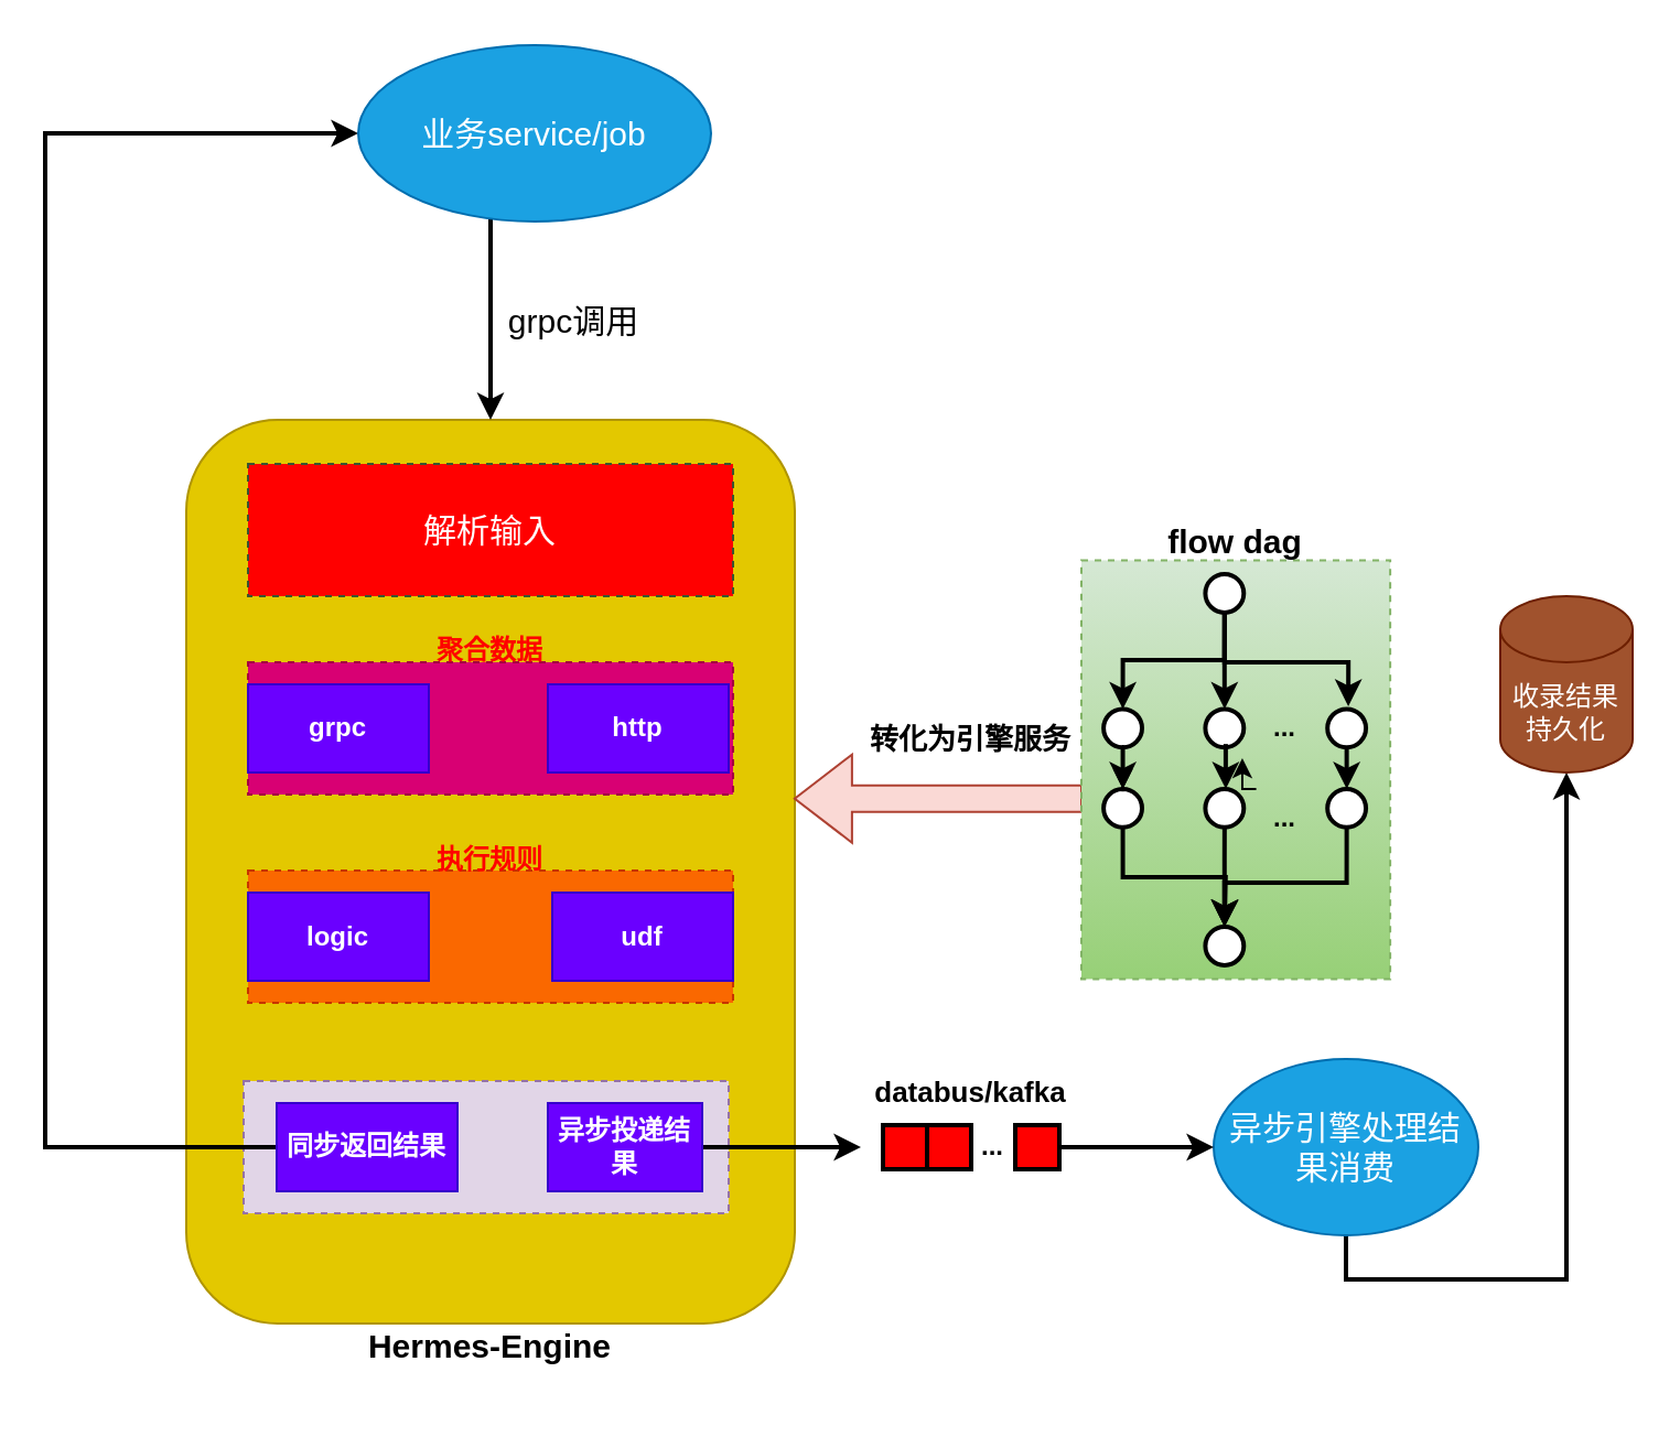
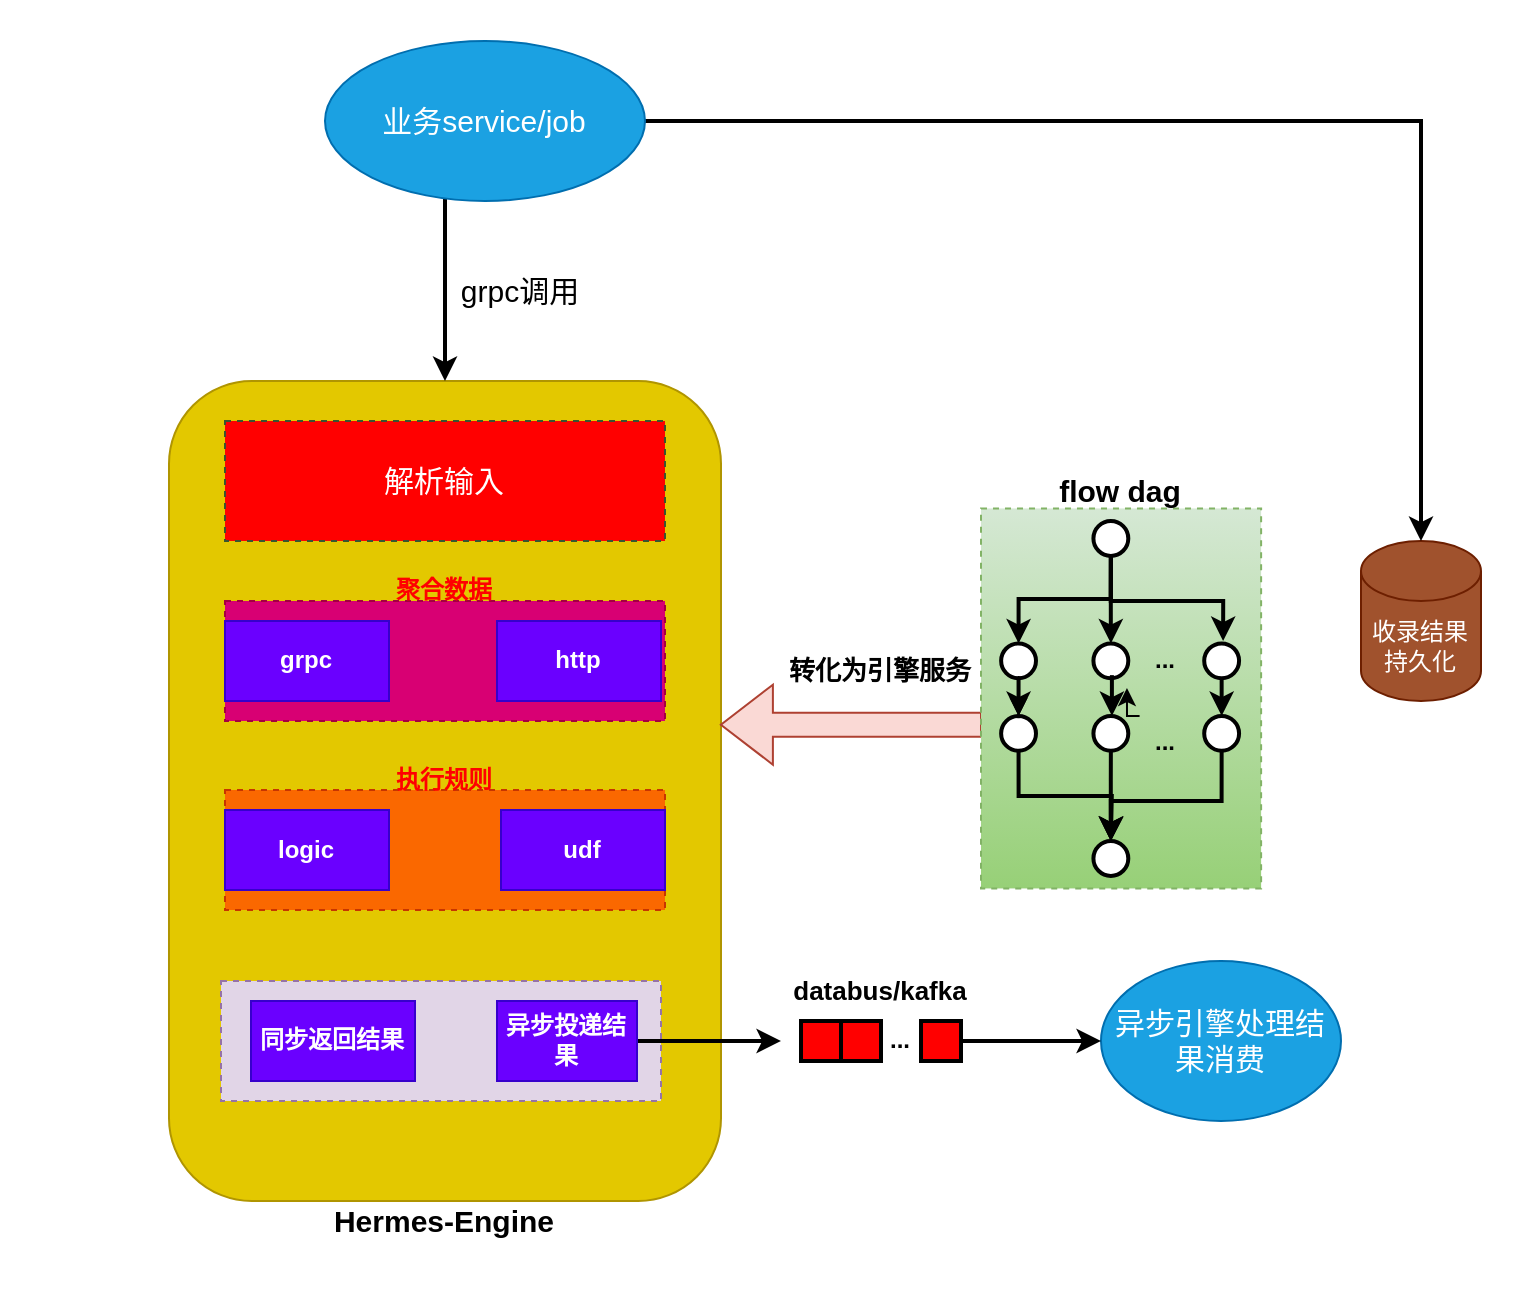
  <mxCell id="0" />
  <mxCell id="1" parent="0" />
  <mxCell id="2" value="" style="rounded=1;whiteSpace=wrap;html=1;fillColor=#e3c800;strokeColor=#B09500;fontColor=#000000;" parent="1" vertex="1"><mxGeometry x="84" y="190" width="276" height="410" as="geometry" /></mxCell>
- <mxCell id="3" style="edgeStyle=orthogonalEdgeStyle;rounded=0;orthogonalLoop=1;jettySize=auto;html=1;exitX=0.5;exitY=1;exitDx=0;exitDy=0;strokeWidth=2;" parent="1" source="4" target="5" edge="1"><mxGeometry relative="1" as="geometry" /></mxCell>
  <mxCell id="4" value="&lt;font style=&quot;font-size: 15px;&quot;&gt;异步引擎处理结果消费&lt;/font&gt;" style="ellipse;whiteSpace=wrap;html=1;fillColor=#1ba1e2;fontColor=#ffffff;strokeColor=#006EAF;" parent="1" vertex="1"><mxGeometry x="550" y="480" width="120" height="80" as="geometry" /></mxCell>
  <mxCell id="5" value="收录结果持久化" style="shape=cylinder3;whiteSpace=wrap;html=1;boundedLbl=1;backgroundOutline=1;size=15;fillColor=#a0522d;strokeColor=#6D1F00;fontColor=#ffffff;" parent="1" vertex="1"><mxGeometry x="680" y="270" width="60" height="80" as="geometry" /></mxCell>
  <mxCell id="6" value="&lt;font color=&quot;#ffffff&quot; style=&quot;font-size: 15px;&quot;&gt;解析输入&lt;/font&gt;" style="rounded=0;whiteSpace=wrap;html=1;dashed=1;fillColor=#ff0000;strokeColor=#3A5431;fontColor=#ffffff;" parent="1" vertex="1"><mxGeometry x="112" y="210" width="220" height="60" as="geometry" /></mxCell>
  <mxCell id="7" value="" style="rounded=0;whiteSpace=wrap;html=1;dashed=1;fillColor=#e1d5e7;strokeColor=#9673a6;" parent="1" vertex="1"><mxGeometry x="110" y="490" width="220" height="60" as="geometry" /></mxCell>
  <mxCell id="8" value="" style="rounded=0;whiteSpace=wrap;html=1;dashed=1;fillColor=#fa6800;fontColor=#000000;strokeColor=#C73500;" parent="1" vertex="1"><mxGeometry x="112" y="394.5" width="220" height="60" as="geometry" /></mxCell>
  <mxCell id="9" value="" style="rounded=0;whiteSpace=wrap;html=1;dashed=1;fillColor=#d80073;fontColor=#ffffff;strokeColor=#A50040;" parent="1" vertex="1"><mxGeometry x="112" y="300" width="220" height="60" as="geometry" /></mxCell>
  <mxCell id="10" value="&lt;b&gt;grpc&lt;/b&gt;" style="rounded=0;whiteSpace=wrap;html=1;fillColor=#6a00ff;strokeColor=#3700CC;fontColor=#ffffff;" parent="1" vertex="1"><mxGeometry x="112" y="310" width="82" height="40" as="geometry" /></mxCell>
  <mxCell id="11" value="&lt;b&gt;http&lt;/b&gt;" style="rounded=0;whiteSpace=wrap;html=1;fillColor=#6a00ff;strokeColor=#3700CC;fontColor=#ffffff;" parent="1" vertex="1"><mxGeometry x="248" y="310" width="82" height="40" as="geometry" /></mxCell>
  <mxCell id="12" value="&lt;b&gt;logic&lt;/b&gt;" style="rounded=0;whiteSpace=wrap;html=1;fillColor=#6a00ff;fontColor=#ffffff;strokeColor=#3700CC;" parent="1" vertex="1"><mxGeometry x="112" y="404.5" width="82" height="40" as="geometry" /></mxCell>
  <mxCell id="13" value="&lt;b&gt;udf&lt;/b&gt;" style="rounded=0;whiteSpace=wrap;html=1;fillColor=#6a00ff;fontColor=#ffffff;strokeColor=#3700CC;" parent="1" vertex="1"><mxGeometry x="250" y="404.5" width="82" height="40" as="geometry" /></mxCell>
- <mxCell id="14" style="edgeStyle=orthogonalEdgeStyle;rounded=0;orthogonalLoop=1;jettySize=auto;html=1;entryX=0;entryY=0.5;entryDx=0;entryDy=0;strokeWidth=2;" edge="1" parent="1" source="15" target="32"><mxGeometry relative="1" as="geometry"><Array as="points"><mxPoint x="20" y="520" /><mxPoint x="20" y="60" /></Array></mxGeometry></mxCell>
  <mxCell id="15" value="&lt;b&gt;同步返回结果&lt;/b&gt;" style="rounded=0;whiteSpace=wrap;html=1;fillColor=#6a00ff;fontColor=#ffffff;strokeColor=#3700CC;" parent="1" vertex="1"><mxGeometry x="125" y="500" width="82" height="40" as="geometry" /></mxCell>
  <mxCell id="16" style="edgeStyle=orthogonalEdgeStyle;rounded=0;orthogonalLoop=1;jettySize=auto;html=1;exitX=1;exitY=0.5;exitDx=0;exitDy=0;strokeWidth=2;" edge="1" parent="1" source="17"><mxGeometry relative="1" as="geometry"><mxPoint x="390" y="520" as="targetPoint" /><Array as="points"><mxPoint x="360" y="520" /><mxPoint x="360" y="520" /></Array></mxGeometry></mxCell>
  <mxCell id="17" value="&lt;b&gt;异步投递结果&lt;/b&gt;" style="rounded=0;whiteSpace=wrap;html=1;fillColor=#6a00ff;fontColor=#ffffff;strokeColor=#3700CC;" parent="1" vertex="1"><mxGeometry x="248" y="500" width="70" height="40" as="geometry" /></mxCell>
  <mxCell id="18" value="&lt;b&gt;&lt;font color=&quot;#ff0000&quot;&gt;聚合数据&lt;/font&gt;&lt;/b&gt;" style="text;strokeColor=none;align=center;fillColor=none;html=1;verticalAlign=middle;whiteSpace=wrap;rounded=0;" parent="1" vertex="1"><mxGeometry x="192" y="280" width="60" height="30" as="geometry" /></mxCell>
  <mxCell id="19" value="&lt;b&gt;&lt;font color=&quot;#ff0000&quot;&gt;执行规则&lt;/font&gt;&lt;/b&gt;" style="text;strokeColor=none;align=center;fillColor=none;html=1;verticalAlign=middle;whiteSpace=wrap;rounded=0;" parent="1" vertex="1"><mxGeometry x="192" y="374.5" width="60" height="30" as="geometry" /></mxCell>
  <mxCell id="20" value="grpc调用" style="text;strokeColor=none;align=center;fillColor=none;html=1;verticalAlign=middle;whiteSpace=wrap;rounded=0;fontSize=15;" parent="1" vertex="1"><mxGeometry x="220" y="130" width="80" height="30" as="geometry" /></mxCell>
  <mxCell id="21" value="" style="group" parent="1" vertex="1" connectable="0"><mxGeometry x="390" y="480" width="100" height="55" as="geometry" /></mxCell>
  <mxCell id="22" value="&lt;b&gt;&lt;font style=&quot;font-size: 13px;&quot;&gt;databus/kafka&lt;/font&gt;&lt;/b&gt;" style="text;strokeColor=none;align=center;fillColor=none;html=1;verticalAlign=middle;whiteSpace=wrap;rounded=0;" parent="21" vertex="1"><mxGeometry width="100" height="30" as="geometry" /></mxCell>
  <mxCell id="23" value="" style="rounded=0;whiteSpace=wrap;html=1;strokeWidth=2;fillColor=#FF0000;container=0;" parent="21" vertex="1"><mxGeometry x="10" y="30" width="20" height="20" as="geometry" /></mxCell>
  <mxCell id="24" value="" style="rounded=0;whiteSpace=wrap;html=1;strokeWidth=2;fillColor=#FF0000;container=0;" parent="21" vertex="1"><mxGeometry x="30" y="30" width="20" height="20" as="geometry" /></mxCell>
  <mxCell id="25" value="&lt;b&gt;...&lt;/b&gt;" style="text;strokeColor=none;align=center;fillColor=none;html=1;verticalAlign=middle;whiteSpace=wrap;rounded=0;container=0;" parent="21" vertex="1"><mxGeometry x="30" y="25" width="60" height="30" as="geometry" /></mxCell>
  <mxCell id="26" value="" style="rounded=0;whiteSpace=wrap;html=1;strokeWidth=2;fillColor=#FF0000;container=0;" parent="21" vertex="1"><mxGeometry x="70" y="30" width="20" height="20" as="geometry" /></mxCell>
  <mxCell id="27" value="&lt;b&gt;&lt;font style=&quot;font-size: 15px;&quot;&gt;Hermes-Engine&lt;/font&gt;&lt;/b&gt;" style="text;strokeColor=none;align=center;fillColor=none;html=1;verticalAlign=middle;whiteSpace=wrap;rounded=0;" parent="1" vertex="1"><mxGeometry x="159" y="590" width="126" height="40" as="geometry" /></mxCell>
  <mxCell id="28" value="" style="shape=singleArrow;direction=west;whiteSpace=wrap;html=1;fillColor=#fad9d5;strokeColor=#ae4132;" parent="1" vertex="1"><mxGeometry x="359.94" y="341.86" width="130.06" height="40" as="geometry" /></mxCell>
  <mxCell id="29" value="&lt;b&gt;&lt;font style=&quot;font-size: 13px;&quot;&gt;转化为引擎服务&lt;/font&gt;&lt;/b&gt;" style="text;strokeColor=none;align=center;fillColor=none;html=1;verticalAlign=middle;whiteSpace=wrap;rounded=0;fontSize=12;" parent="1" vertex="1"><mxGeometry x="389.94" y="320" width="100.06" height="30" as="geometry" /></mxCell>
  <mxCell id="30" style="edgeStyle=orthogonalEdgeStyle;rounded=0;orthogonalLoop=1;jettySize=auto;html=1;strokeWidth=2;" edge="1" parent="1" source="32" target="2"><mxGeometry relative="1" as="geometry"><Array as="points"><mxPoint x="222" y="120" /><mxPoint x="222" y="120" /></Array></mxGeometry></mxCell>
+ <mxCell id="31" style="edgeStyle=orthogonalEdgeStyle;rounded=0;orthogonalLoop=1;jettySize=auto;html=1;strokeWidth=2;" edge="1" parent="1" source="32" target="5"><mxGeometry relative="1" as="geometry" /></mxCell>
  <mxCell id="32" value="&lt;font style=&quot;font-size: 15px;&quot;&gt;业务service/job&lt;/font&gt;" style="ellipse;whiteSpace=wrap;html=1;fillColor=#1ba1e2;fontColor=#ffffff;strokeColor=#006EAF;" vertex="1" parent="1"><mxGeometry x="162" y="20" width="160" height="80" as="geometry" /></mxCell>
  <mxCell id="33" value="" style="group" vertex="1" connectable="0" parent="1"><mxGeometry x="490" y="220" width="140.06" height="223.72" as="geometry" /></mxCell>
  <mxCell id="34" value="" style="rounded=0;whiteSpace=wrap;html=1;dashed=1;fillColor=#d5e8d4;gradientColor=#97d077;strokeColor=#82b366;" parent="33" vertex="1"><mxGeometry y="33.72" width="140.06" height="190" as="geometry" /></mxCell>
  <mxCell id="35" value="" style="group" parent="33" vertex="1" connectable="0"><mxGeometry x="10.06" y="40" width="129.87" height="183.72" as="geometry" /></mxCell>
  <mxCell id="36" value="" style="ellipse;whiteSpace=wrap;html=1;aspect=fixed;strokeWidth=2;container=0;" parent="35" vertex="1"><mxGeometry y="61.2" width="17.436" height="17.436" as="geometry" /></mxCell>
  <mxCell id="37" value="" style="ellipse;whiteSpace=wrap;html=1;aspect=fixed;strokeWidth=2;container=0;" parent="35" vertex="1"><mxGeometry y="97.467" width="17.436" height="17.436" as="geometry" /></mxCell>
  <mxCell id="38" style="edgeStyle=orthogonalEdgeStyle;rounded=0;orthogonalLoop=1;jettySize=auto;html=1;exitX=0.5;exitY=1;exitDx=0;exitDy=0;entryX=0.5;entryY=0;entryDx=0;entryDy=0;strokeWidth=2;" parent="35" source="43" target="36" edge="1"><mxGeometry relative="1" as="geometry"><Array as="points"><mxPoint x="55" y="39" /><mxPoint x="9" y="39" /></Array></mxGeometry></mxCell>
  <mxCell id="39" style="edgeStyle=orthogonalEdgeStyle;rounded=0;orthogonalLoop=1;jettySize=auto;html=1;entryX=0.5;entryY=0;entryDx=0;entryDy=0;exitX=0.5;exitY=1;exitDx=0;exitDy=0;strokeWidth=2;" parent="35" source="37" edge="1"><mxGeometry relative="1" as="geometry"><mxPoint x="193.846" y="-22.667" as="sourcePoint" /><mxPoint x="54.872" y="159.997" as="targetPoint" /></mxGeometry></mxCell>
  <mxCell id="40" style="edgeStyle=orthogonalEdgeStyle;rounded=0;orthogonalLoop=1;jettySize=auto;html=1;exitX=0.5;exitY=1;exitDx=0;exitDy=0;" parent="35" source="36" target="37" edge="1"><mxGeometry relative="1" as="geometry" /></mxCell>
  <mxCell id="41" style="edgeStyle=orthogonalEdgeStyle;rounded=0;orthogonalLoop=1;jettySize=auto;html=1;exitX=0.5;exitY=1;exitDx=0;exitDy=0;entryX=0.5;entryY=0;entryDx=0;entryDy=0;strokeWidth=2;" parent="35" source="36" target="37" edge="1"><mxGeometry relative="1" as="geometry" /></mxCell>
  <mxCell id="42" style="edgeStyle=orthogonalEdgeStyle;rounded=0;orthogonalLoop=1;jettySize=auto;html=1;strokeWidth=2;" parent="35" source="43" edge="1"><mxGeometry relative="1" as="geometry"><mxPoint x="111" y="60" as="targetPoint" /><Array as="points"><mxPoint x="55" y="40" /><mxPoint x="111" y="40" /></Array></mxGeometry></mxCell>
  <mxCell id="43" value="" style="ellipse;whiteSpace=wrap;html=1;aspect=fixed;strokeWidth=2;container=0;" parent="35" vertex="1"><mxGeometry x="46.154" width="17.436" height="17.436" as="geometry" /></mxCell>
  <mxCell id="44" value="" style="ellipse;whiteSpace=wrap;html=1;aspect=fixed;strokeWidth=2;container=0;" parent="35" vertex="1"><mxGeometry x="46.154" y="61.2" width="17.436" height="17.436" as="geometry" /></mxCell>
  <mxCell id="45" style="edgeStyle=orthogonalEdgeStyle;rounded=0;orthogonalLoop=1;jettySize=auto;html=1;entryX=0.5;entryY=0;entryDx=0;entryDy=0;strokeWidth=2;" parent="35" source="43" target="44" edge="1"><mxGeometry relative="1" as="geometry" /></mxCell>
  <mxCell id="46" value="" style="ellipse;whiteSpace=wrap;html=1;aspect=fixed;strokeWidth=2;container=0;" parent="35" vertex="1"><mxGeometry x="101.538" y="61.2" width="17.436" height="17.436" as="geometry" /></mxCell>
  <mxCell id="47" value="" style="ellipse;whiteSpace=wrap;html=1;aspect=fixed;strokeWidth=2;container=0;" parent="35" vertex="1"><mxGeometry x="101.538" y="97.467" width="17.436" height="17.436" as="geometry" /></mxCell>
  <mxCell id="48" style="edgeStyle=orthogonalEdgeStyle;rounded=0;orthogonalLoop=1;jettySize=auto;html=1;exitX=0.5;exitY=1;exitDx=0;exitDy=0;entryX=0.5;entryY=0;entryDx=0;entryDy=0;strokeWidth=2;" parent="35" source="46" target="47" edge="1"><mxGeometry relative="1" as="geometry" /></mxCell>
  <mxCell id="49" value="" style="ellipse;whiteSpace=wrap;html=1;aspect=fixed;strokeWidth=2;container=0;" parent="35" vertex="1"><mxGeometry x="46.154" y="97.467" width="17.436" height="17.436" as="geometry" /></mxCell>
  <mxCell id="50" style="edgeStyle=orthogonalEdgeStyle;rounded=0;orthogonalLoop=1;jettySize=auto;html=1;exitX=0.5;exitY=1;exitDx=0;exitDy=0;entryX=0.5;entryY=0;entryDx=0;entryDy=0;strokeWidth=2;" parent="35" source="47" edge="1"><mxGeometry relative="1" as="geometry"><mxPoint x="54.872" y="159.997" as="targetPoint" /><Array as="points"><mxPoint x="110" y="140" /><mxPoint x="55" y="140" /></Array></mxGeometry></mxCell>
  <mxCell id="51" style="edgeStyle=orthogonalEdgeStyle;rounded=0;orthogonalLoop=1;jettySize=auto;html=1;entryX=0.5;entryY=0;entryDx=0;entryDy=0;strokeWidth=2;" parent="35" source="49" edge="1"><mxGeometry relative="1" as="geometry"><mxPoint x="54.872" y="159.997" as="targetPoint" /><Array as="points"><mxPoint x="55" y="130" /><mxPoint x="55" y="130" /></Array></mxGeometry></mxCell>
  <mxCell id="52" value="&lt;b&gt;...&lt;/b&gt;" style="text;strokeColor=none;align=center;fillColor=none;html=1;verticalAlign=middle;whiteSpace=wrap;rounded=0;container=0;" parent="35" vertex="1"><mxGeometry x="55.385" y="56.667" width="55.385" height="27.2" as="geometry" /></mxCell>
  <mxCell id="53" style="edgeStyle=orthogonalEdgeStyle;rounded=0;orthogonalLoop=1;jettySize=auto;html=1;exitX=0.25;exitY=0;exitDx=0;exitDy=0;entryX=0.136;entryY=0.987;entryDx=0;entryDy=0;entryPerimeter=0;" edge="1" parent="35" source="54" target="52"><mxGeometry relative="1" as="geometry" /></mxCell>
  <mxCell id="54" value="&lt;b&gt;...&lt;/b&gt;" style="text;strokeColor=none;align=center;fillColor=none;html=1;verticalAlign=middle;whiteSpace=wrap;rounded=0;container=0;" parent="35" vertex="1"><mxGeometry x="55.385" y="97.47" width="55.385" height="27.2" as="geometry" /></mxCell>
  <mxCell id="55" style="edgeStyle=orthogonalEdgeStyle;rounded=0;orthogonalLoop=1;jettySize=auto;html=1;exitX=0;exitY=0.75;exitDx=0;exitDy=0;entryX=0;entryY=0;entryDx=0;entryDy=0;strokeWidth=2;" parent="35" source="52" target="54" edge="1"><mxGeometry relative="1" as="geometry" /></mxCell>
  <mxCell id="56" value="" style="ellipse;whiteSpace=wrap;html=1;aspect=fixed;strokeWidth=2;container=0;" parent="35" vertex="1"><mxGeometry x="46.154" y="160" width="17.436" height="17.436" as="geometry" /></mxCell>
  <mxCell id="57" value="&lt;b&gt;&lt;font style=&quot;font-size: 15px;&quot;&gt;flow dag&lt;/font&gt;&lt;/b&gt;" style="text;strokeColor=none;align=center;fillColor=none;html=1;verticalAlign=middle;whiteSpace=wrap;rounded=0;" parent="33" vertex="1"><mxGeometry x="15.03" width="110" height="50" as="geometry" /></mxCell>
  <mxCell id="58" style="edgeStyle=orthogonalEdgeStyle;rounded=0;orthogonalLoop=1;jettySize=auto;html=1;exitX=1;exitY=0.5;exitDx=0;exitDy=0;entryX=0;entryY=0.5;entryDx=0;entryDy=0;strokeWidth=2;" edge="1" parent="1" source="25" target="4"><mxGeometry relative="1" as="geometry" /></mxCell>
